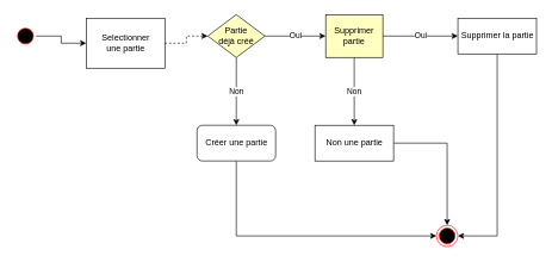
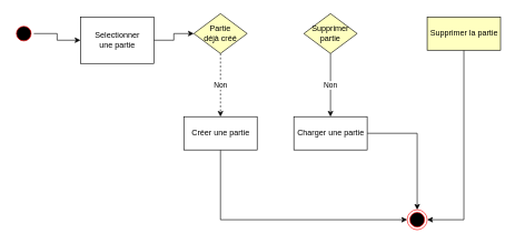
  <mxCell id="0" />
  <mxCell id="1" parent="0" />
  <mxCell id="2" style="edgeStyle=orthogonalEdgeStyle;rounded=0;orthogonalLoop=1;jettySize=auto;html=1;" edge="1" parent="1" source="3" target="5"><mxGeometry relative="1" as="geometry" /></mxCell>
  <mxCell id="3" value="" style="ellipse;html=1;shape=startState;fillColor=#000000;strokeColor=#ff0000;" vertex="1" parent="1"><mxGeometry x="20" y="35" width="30" height="30" as="geometry" /></mxCell>
- <mxCell id="4" style="edgeStyle=orthogonalEdgeStyle;rounded=0;orthogonalLoop=1;jettySize=auto;html=1;dashed=1;" edge="1" parent="1" source="5" target="14"><mxGeometry relative="1" as="geometry" /></mxCell>
+ <mxCell id="4" style="edgeStyle=orthogonalEdgeStyle;rounded=0;orthogonalLoop=1;jettySize=auto;html=1;" edge="1" parent="1" source="5" target="14"><mxGeometry relative="1" as="geometry" /></mxCell>
  <mxCell id="5" value="Selectionner&lt;br&gt;une partie" style="html=1;" vertex="1" parent="1"><mxGeometry x="120" y="25" width="110" height="70" as="geometry" /></mxCell>
  <mxCell id="6" style="edgeStyle=orthogonalEdgeStyle;rounded=0;orthogonalLoop=1;jettySize=auto;html=1;" edge="1" parent="1" source="7" target="18"><mxGeometry relative="1" as="geometry"><Array as="points"><mxPoint x="330" y="330" /></Array></mxGeometry></mxCell>
- <mxCell id="7" value="Créer une partie" style="html=1;rounded=1;" vertex="1" parent="1"><mxGeometry x="275" y="175" width="110" height="50" as="geometry" /></mxCell>
+ <mxCell id="7" value="Créer une partie" style="html=1;" vertex="1" parent="1"><mxGeometry x="275" y="175" width="110" height="50" as="geometry" /></mxCell>
  <mxCell id="8" style="edgeStyle=orthogonalEdgeStyle;rounded=0;orthogonalLoop=1;jettySize=auto;html=1;" edge="1" parent="1" source="9" target="18"><mxGeometry relative="1" as="geometry"><Array as="points"><mxPoint x="695" y="330" /></Array></mxGeometry></mxCell>
- <mxCell id="9" value="Supprimer la partie" style="html=1;" vertex="1" parent="1"><mxGeometry x="640" y="25" width="110" height="50" as="geometry" /></mxCell>
+ <mxCell id="9" value="Supprimer la partie" style="html=1;fillColor=#ffffc0;" vertex="1" parent="1"><mxGeometry x="640" y="25" width="110" height="50" as="geometry" /></mxCell>
  <mxCell id="10" style="edgeStyle=orthogonalEdgeStyle;rounded=0;orthogonalLoop=1;jettySize=auto;html=1;" edge="1" parent="1" source="11" target="18"><mxGeometry relative="1" as="geometry" /></mxCell>
- <mxCell id="11" value="Non une partie" style="html=1;" vertex="1" parent="1"><mxGeometry x="440" y="175" width="110" height="50" as="geometry" /></mxCell>
- <mxCell id="12" value="Non" style="edgeStyle=orthogonalEdgeStyle;rounded=0;orthogonalLoop=1;jettySize=auto;html=1;" edge="1" parent="1" source="14" target="7"><mxGeometry relative="1" as="geometry" /></mxCell>
- <mxCell id="13" value="Oui" style="edgeStyle=orthogonalEdgeStyle;rounded=0;orthogonalLoop=1;jettySize=auto;html=1;" edge="1" parent="1" source="14" target="17"><mxGeometry relative="1" as="geometry" /></mxCell>
+ <mxCell id="11" value="Charger une partie" style="html=1;" vertex="1" parent="1"><mxGeometry x="440" y="175" width="110" height="50" as="geometry" /></mxCell>
+ <mxCell id="12" value="Non" style="edgeStyle=orthogonalEdgeStyle;rounded=0;orthogonalLoop=1;jettySize=auto;html=1;dashed=1;" edge="1" parent="1" source="14" target="7"><mxGeometry relative="1" as="geometry" /></mxCell>
  <mxCell id="14" value="Partie &lt;br&gt;déjà créé" style="rhombus;whiteSpace=wrap;html=1;fillColor=#ffffc0;" vertex="1" parent="1"><mxGeometry x="290" y="20" width="80" height="60" as="geometry" /></mxCell>
  <mxCell id="15" value="Non" style="edgeStyle=orthogonalEdgeStyle;rounded=0;orthogonalLoop=1;jettySize=auto;html=1;" edge="1" parent="1" source="17" target="11"><mxGeometry relative="1" as="geometry" /></mxCell>
- <mxCell id="16" value="Oui" style="edgeStyle=orthogonalEdgeStyle;rounded=0;orthogonalLoop=1;jettySize=auto;html=1;" edge="1" parent="1" source="17" target="9"><mxGeometry relative="1" as="geometry" /></mxCell>
- <mxCell id="17" value="Supprimer&lt;br&gt;partie" style="whiteSpace=wrap;html=1;fillColor=#ffffc0;rounded=0;" vertex="1" parent="1"><mxGeometry x="455" y="20" width="80" height="60" as="geometry" /></mxCell>
+ <mxCell id="17" value="Supprimer&lt;br&gt;partie" style="rhombus;whiteSpace=wrap;html=1;fillColor=#ffffc0;" vertex="1" parent="1"><mxGeometry x="455" y="20" width="80" height="60" as="geometry" /></mxCell>
  <mxCell id="18" value="" style="ellipse;html=1;shape=endState;fillColor=#000000;strokeColor=#ff0000;" vertex="1" parent="1"><mxGeometry x="610" y="315" width="30" height="30" as="geometry" /></mxCell>
